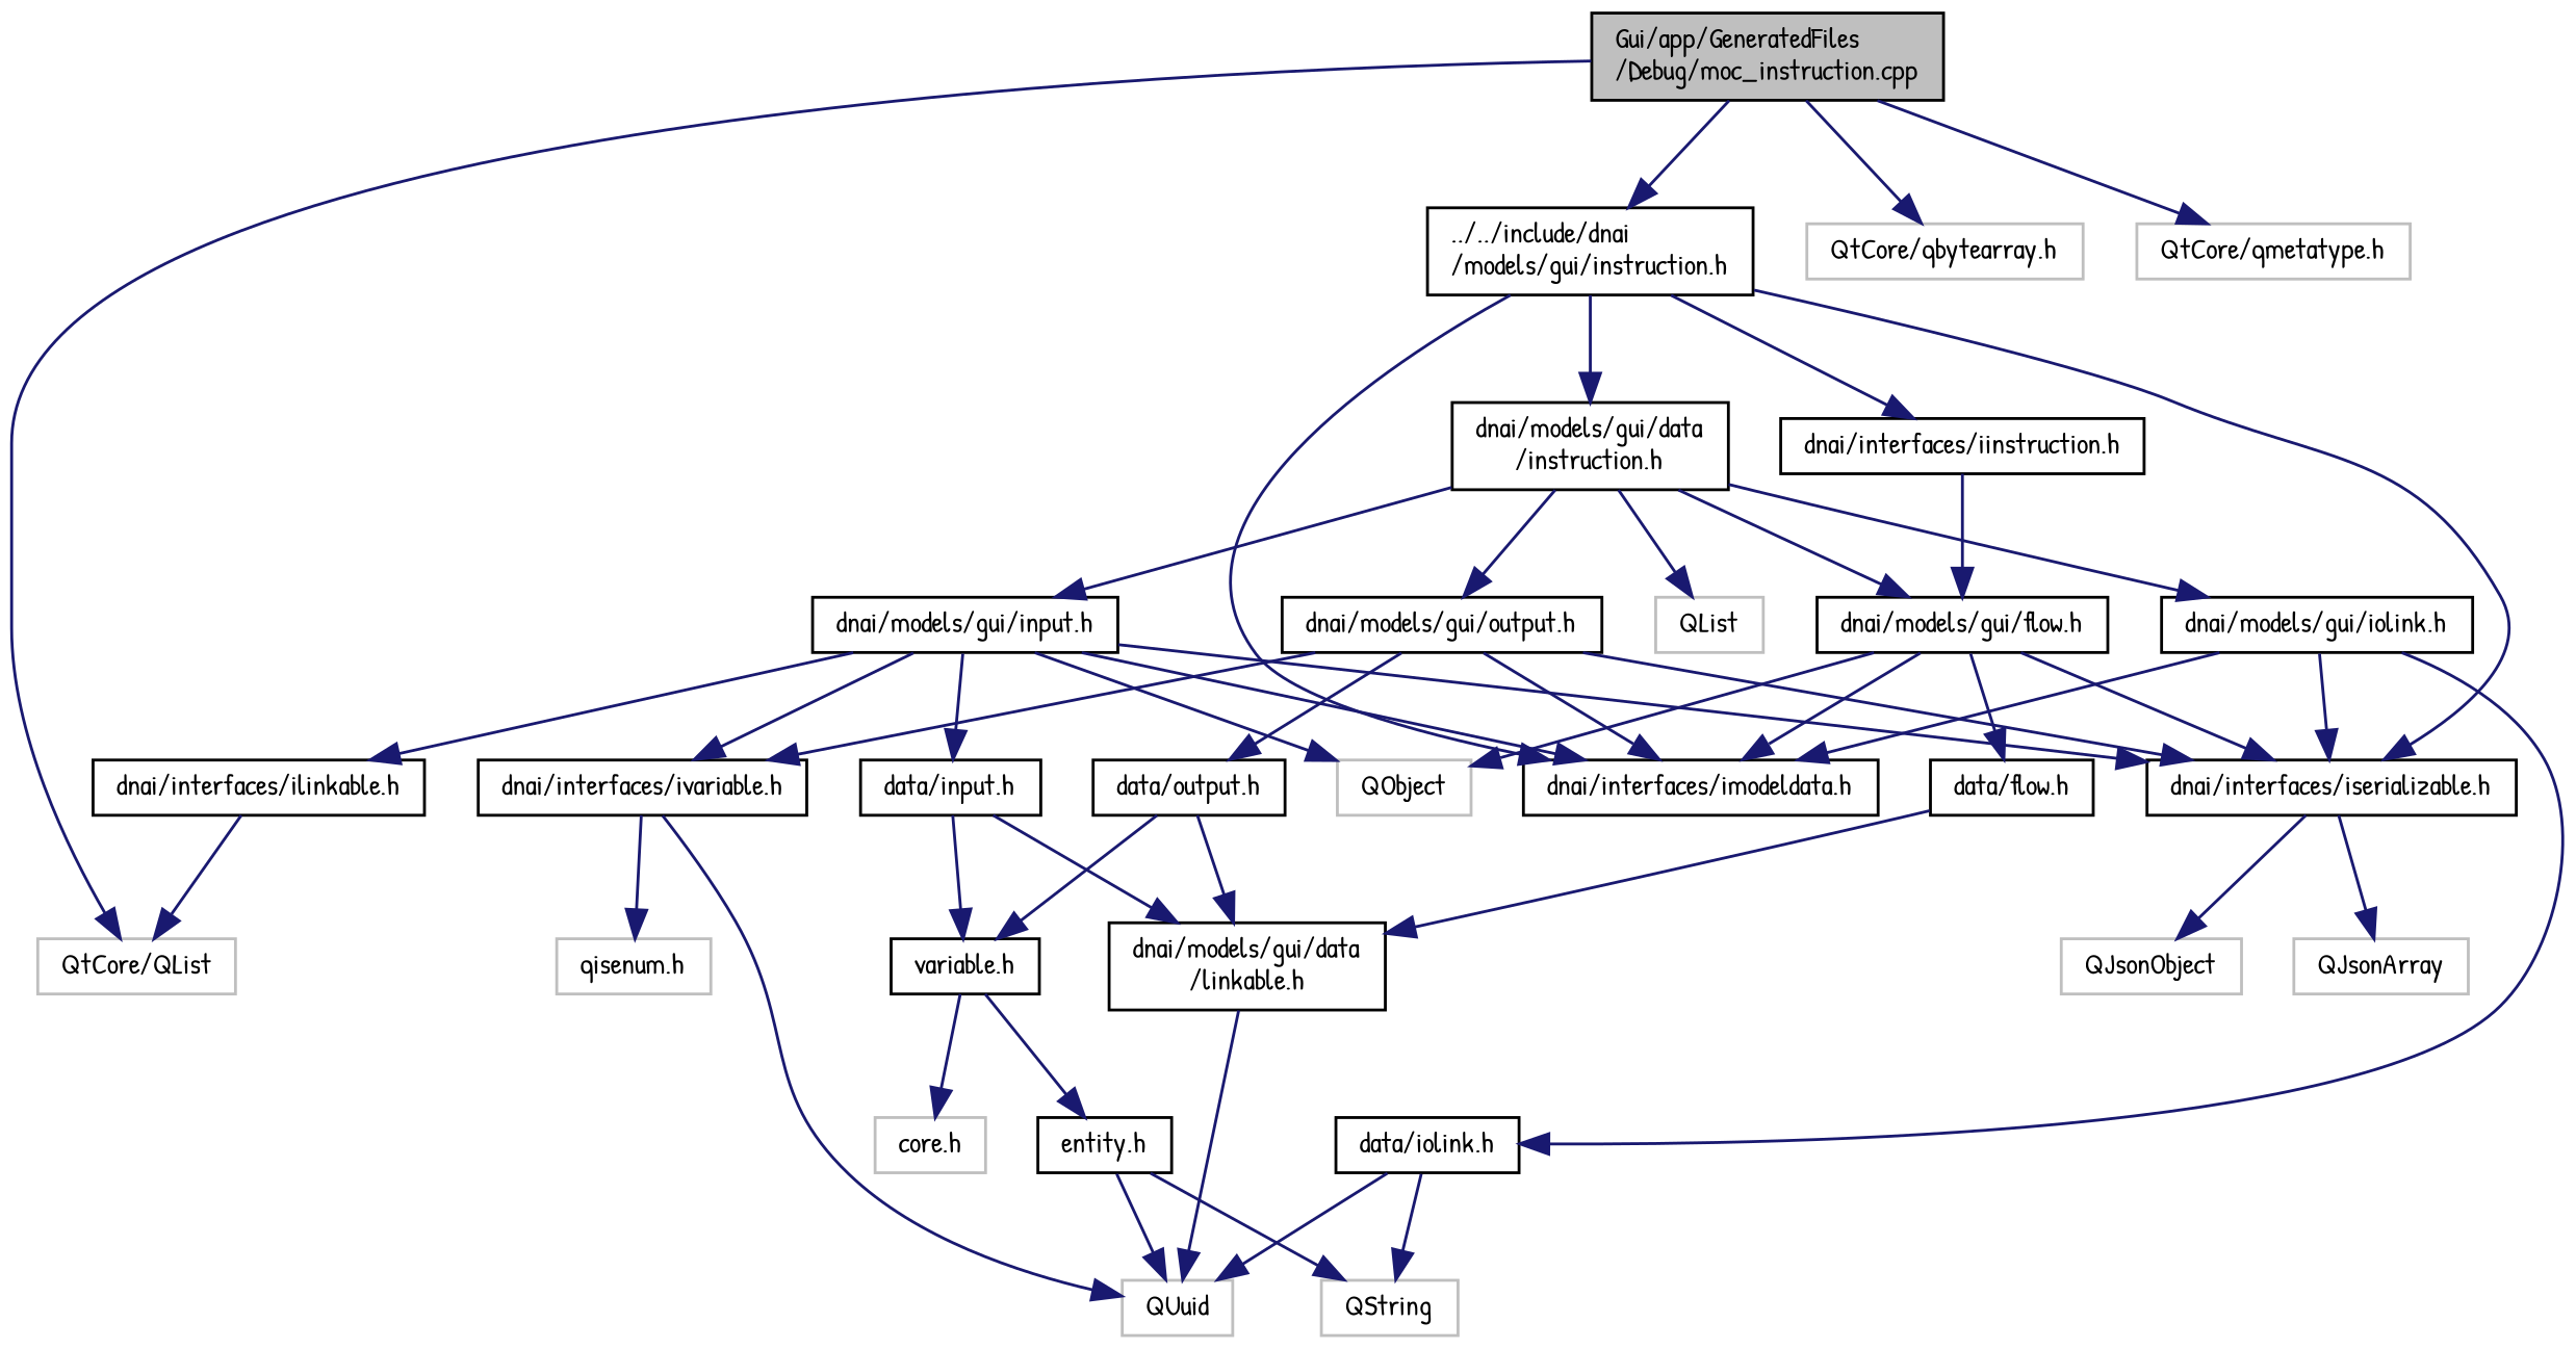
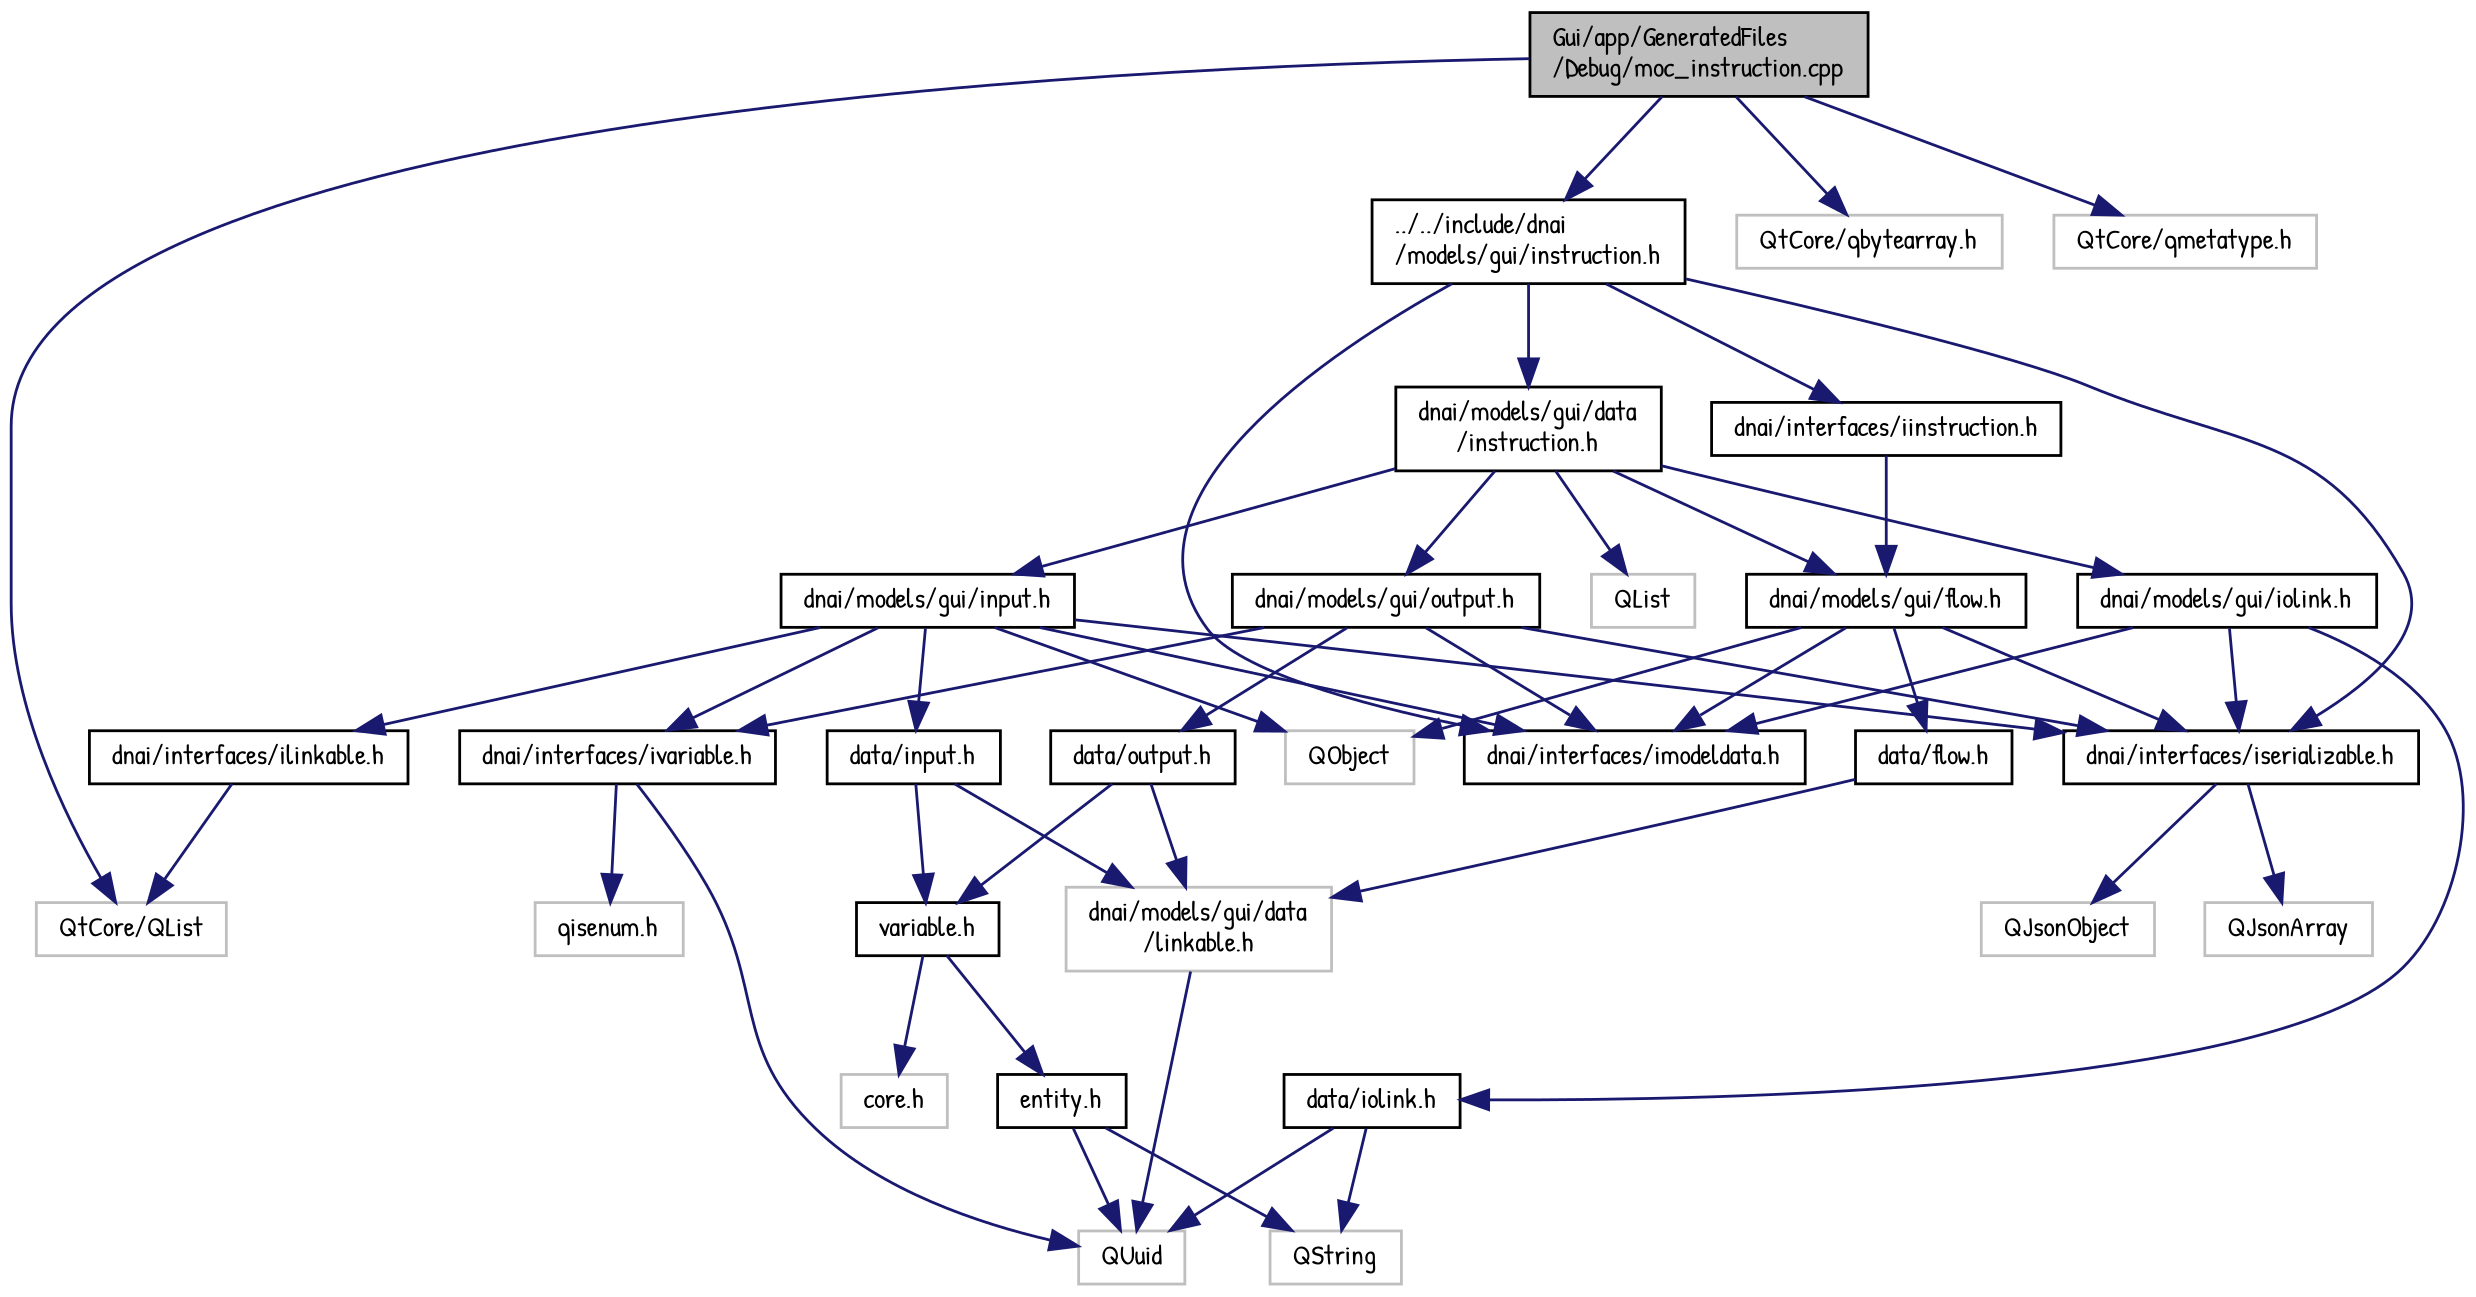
  digraph {
    fontname="Patrick Hand"
    node [color=black fillcolor=white fontname="Patrick Hand" fontsize=10 shape=record style=filled]
    edge [color=midnightblue fontname="Patrick Hand" fontsize=10 labelfontname=Helvetica labelfontsize=10 style=solid]
    n1 [fillcolor=grey75 fontcolor=black height=0.2 label="Gui/app/GeneratedFiles\l/Debug/moc_instruction.cpp" width=0.4]
    n2 [height=0.2 label="../../include/dnai\l/models/gui/instruction.h" width=0.4]
    n3 [color=grey75 height=0.2 label="QtCore/QList" width=0.4]
    n4 [color=grey75 height=0.2 label="QtCore/qbytearray.h" width=0.4]
    n5 [color=grey75 height=0.2 label="QtCore/qmetatype.h" width=0.4]
    n6 [height=0.2 label="dnai/interfaces/imodeldata.h" width=0.4]
    n7 [height=0.2 label="dnai/interfaces/iserializable.h" width=0.4]
    n8 [height=0.2 label="dnai/models/gui/data\l/instruction.h" width=0.4]
    n9 [height=0.2 label="dnai/interfaces/iinstruction.h" width=0.4]
    n10 [color=grey75 height=0.2 label=QJsonObject width=0.4]
    n11 [color=grey75 height=0.2 label=QJsonArray width=0.4]
    n12 [color=grey75 height=0.2 label=QList width=0.4]
    n13 [height=0.2 label="dnai/models/gui/flow.h" width=0.4]
    n14 [height=0.2 label="dnai/models/gui/input.h" width=0.4]
    n15 [height=0.2 label="dnai/models/gui/output.h" width=0.4]
    n16 [height=0.2 label="dnai/models/gui/iolink.h" width=0.4]
    n17 [color=grey75 height=0.2 label=QObject width=0.4]
    n18 [height=0.2 label="data/flow.h" width=0.4]
    n19 [height=0.2 label="dnai/interfaces/ivariable.h" width=0.4]
    n20 [height=0.2 label="data/input.h" width=0.4]
    n21 [height=0.2 label="dnai/interfaces/ilinkable.h" width=0.4]
    n22 [height=0.2 label="data/output.h" width=0.4]
    n23 [height=0.2 label="data/iolink.h" width=0.4]
-   n24 [height=0.2 label="dnai/models/gui/data\l/linkable.h" width=0.4]
+   n24 [color=grey75 height=0.2 label="dnai/models/gui/data\l/linkable.h" width=0.4]
    n25 [color=grey75 height=0.2 label=QUuid width=0.4]
    n26 [color=grey75 height=0.2 label="qisenum.h" width=0.4]
    n27 [height=0.2 label="variable.h" width=0.4]
    n28 [height=0.2 label="entity.h" width=0.4]
    n29 [color=grey75 height=0.2 label="core.h" width=0.4]
    n30 [color=grey75 height=0.2 label=QString width=0.4]
    n1 -> n2
    n1 -> n3
    n1 -> n4
    n1 -> n5
    n2 -> n6
    n2 -> n7
    n2 -> n8
    n2 -> n9
    n7 -> n10
    n7 -> n11
    n8 -> n12
    n8 -> n13
    n8 -> n14
    n8 -> n15
    n8 -> n16
    n9 -> n13
    n13 -> n6
    n13 -> n7
    n13 -> n17
    n13 -> n18
    n14 -> n6
    n14 -> n7
    n14 -> n17
    n14 -> n19
    n14 -> n20
    n14 -> n21
    n15 -> n6
    n15 -> n7
    n15 -> n19
    n15 -> n22
    n16 -> n6
    n16 -> n7
    n16 -> n23
    n18 -> n24
    n19 -> n25
    n19 -> n26
    n20 -> n24
    n20 -> n27
    n21 -> n3
    n22 -> n24
    n22 -> n27
    n23 -> n25
    n23 -> n30
    n24 -> n25
    n27 -> n28
    n27 -> n29
    n28 -> n25
    n28 -> n30
  }
